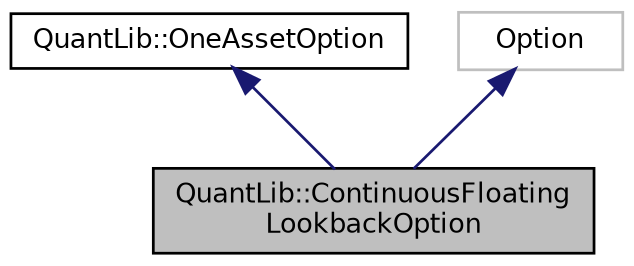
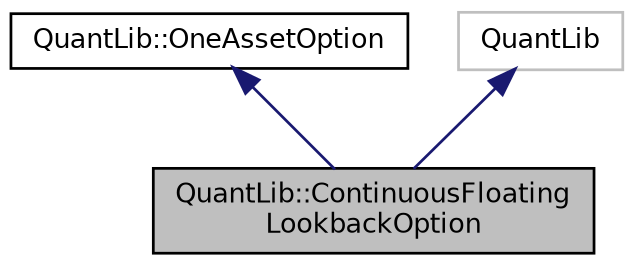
  digraph {
    node [color=black fillcolor=white fontname=Helvetica fontsize=10 shape=record style=filled]
    edge [color=midnightblue dir=back fontname=Helvetica fontsize=10 labelfontname=Helvetica labelfontsize=10 style=solid]
    n1 [fillcolor=grey75 fontcolor=black height=0.2 label="QuantLib::ContinuousFloating\lLookbackOption" width=0.4]
    n2 [height=0.2 label="QuantLib::OneAssetOption" width=0.4]
-   n3 [color=grey75 height=0.2 label=Option width=0.4]
+   n3 [color=grey75 height=0.2 label=QuantLib width=0.4]
    n2 -> n1
    n3 -> n1
  }
